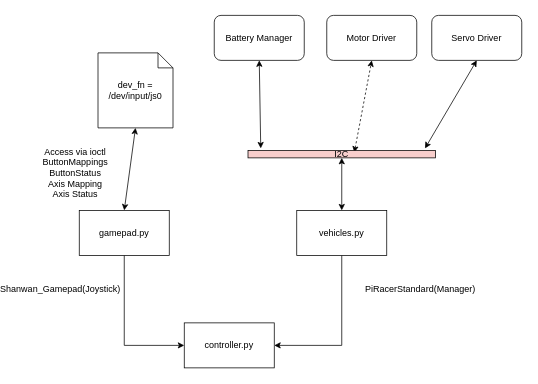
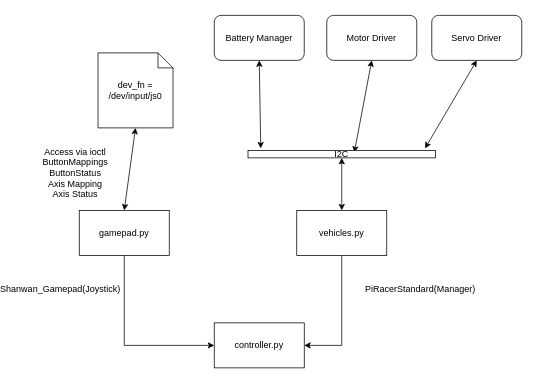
  <mxCell id="0" />
  <mxCell id="1" parent="0" />
  <mxCell id="2" style="edgeStyle=orthogonalEdgeStyle;rounded=0;orthogonalLoop=1;jettySize=auto;html=1;entryX=0;entryY=0.5;entryDx=0;entryDy=0;exitX=0.5;exitY=1;exitDx=0;exitDy=0;" parent="1" source="3" target="6" edge="1"><mxGeometry relative="1" as="geometry"><mxPoint x="160" y="390" as="targetPoint" /></mxGeometry></mxCell>
  <mxCell id="3" value="gamepad.py" style="rounded=0;whiteSpace=wrap;html=1;" parent="1" vertex="1"><mxGeometry x="100" y="280" width="120" height="60" as="geometry" /></mxCell>
  <mxCell id="4" style="rounded=0;orthogonalLoop=1;jettySize=auto;html=1;exitX=0.5;exitY=1;exitDx=0;exitDy=0;entryX=1;entryY=0.5;entryDx=0;entryDy=0;edgeStyle=orthogonalEdgeStyle;" parent="1" source="5" target="6" edge="1"><mxGeometry relative="1" as="geometry" /></mxCell>
  <mxCell id="5" value="vehicles.py" style="rounded=0;whiteSpace=wrap;html=1;" parent="1" vertex="1"><mxGeometry x="390" y="280" width="120" height="60" as="geometry" /></mxCell>
- <mxCell id="6" value="controller.py" style="rounded=0;whiteSpace=wrap;html=1;" parent="1" vertex="1"><mxGeometry x="240" y="430" width="120" height="60" as="geometry" /></mxCell>
+ <mxCell id="6" value="controller.py" style="rounded=0;whiteSpace=wrap;html=1;" parent="1" vertex="1"><mxGeometry x="280" y="430" width="120" height="60" as="geometry" /></mxCell>
  <mxCell id="7" value="dev_fn = /dev/input/js0" style="shape=note;size=20;whiteSpace=wrap;html=1;" parent="1" vertex="1"><mxGeometry x="125" y="70" width="100" height="100" as="geometry" /></mxCell>
  <mxCell id="8" value="" style="endArrow=classic;startArrow=classic;html=1;rounded=0;exitX=0.5;exitY=0;exitDx=0;exitDy=0;entryX=0.5;entryY=1;entryDx=0;entryDy=0;entryPerimeter=0;" parent="1" source="3" target="7" edge="1"><mxGeometry width="50" height="50" relative="1" as="geometry"><mxPoint x="240" y="270" as="sourcePoint" /><mxPoint x="290" y="220" as="targetPoint" /></mxGeometry></mxCell>
  <mxCell id="9" value="Access via ioctl&lt;div&gt;ButtonMappings&lt;/div&gt;&lt;div&gt;ButtonStatus&lt;/div&gt;&lt;div&gt;Axis Mapping&lt;/div&gt;&lt;div&gt;Axis Status&lt;/div&gt;" style="text;html=1;align=center;verticalAlign=middle;whiteSpace=wrap;rounded=0;" vertex="1" parent="1"><mxGeometry x="50" y="210" width="90" height="40" as="geometry" /></mxCell>
  <mxCell id="10" value="Shanwan_Gamepad(Joystick)" style="text;html=1;align=center;verticalAlign=middle;whiteSpace=wrap;rounded=0;" vertex="1" parent="1"><mxGeometry x="20" y="370" width="110" height="30" as="geometry" /></mxCell>
  <mxCell id="11" value="PiRacerStandard(Manager)" style="text;html=1;align=center;verticalAlign=middle;whiteSpace=wrap;rounded=0;" vertex="1" parent="1"><mxGeometry x="500" y="370" width="110" height="30" as="geometry" /></mxCell>
  <mxCell id="12" value="Battery Manager" style="rounded=1;whiteSpace=wrap;html=1;" vertex="1" parent="1"><mxGeometry x="280" y="20" width="120" height="60" as="geometry" /></mxCell>
  <mxCell id="13" value="Motor Driver" style="rounded=1;whiteSpace=wrap;html=1;" vertex="1" parent="1"><mxGeometry x="430" y="20" width="120" height="60" as="geometry" /></mxCell>
  <mxCell id="14" value="Servo Driver" style="rounded=1;whiteSpace=wrap;html=1;" vertex="1" parent="1"><mxGeometry x="570" y="20" width="120" height="60" as="geometry" /></mxCell>
  <mxCell id="15" value="" style="endArrow=classic;startArrow=classic;html=1;rounded=0;entryX=0.5;entryY=1;entryDx=0;entryDy=0;exitX=0.068;exitY=-0.265;exitDx=0;exitDy=0;exitPerimeter=0;" edge="1" parent="1" source="17" target="12"><mxGeometry width="50" height="50" relative="1" as="geometry"><mxPoint x="370" y="160" as="sourcePoint" /><mxPoint x="290" y="140" as="targetPoint" /></mxGeometry></mxCell>
- <mxCell id="16" value="" style="endArrow=classic;startArrow=classic;html=1;rounded=0;entryX=0.5;entryY=1;entryDx=0;entryDy=0;exitX=0.567;exitY=0.284;exitDx=0;exitDy=0;exitPerimeter=0;dashed=1;" edge="1" parent="1" source="17" target="13"><mxGeometry width="50" height="50" relative="1" as="geometry"><mxPoint x="450" y="170" as="sourcePoint" /><mxPoint x="290" y="140" as="targetPoint" /></mxGeometry></mxCell>
- <mxCell id="17" value="I2C" style="rounded=0;whiteSpace=wrap;html=1;fillColor=#f8cecc;" vertex="1" parent="1"><mxGeometry x="325" y="200" width="250" height="10" as="geometry" /></mxCell>
+ <mxCell id="16" value="" style="endArrow=classic;startArrow=classic;html=1;rounded=0;entryX=0.5;entryY=1;entryDx=0;entryDy=0;exitX=0.567;exitY=0.284;exitDx=0;exitDy=0;exitPerimeter=0;" edge="1" parent="1" source="17" target="13"><mxGeometry width="50" height="50" relative="1" as="geometry"><mxPoint x="450" y="170" as="sourcePoint" /><mxPoint x="290" y="140" as="targetPoint" /></mxGeometry></mxCell>
+ <mxCell id="17" value="I2C" style="rounded=0;whiteSpace=wrap;html=1;" vertex="1" parent="1"><mxGeometry x="325" y="200" width="250" height="10" as="geometry" /></mxCell>
  <mxCell id="18" value="" style="endArrow=classic;startArrow=classic;html=1;rounded=0;entryX=0.5;entryY=1;entryDx=0;entryDy=0;exitX=0.944;exitY=-0.265;exitDx=0;exitDy=0;exitPerimeter=0;" edge="1" parent="1" source="17" target="14"><mxGeometry width="50" height="50" relative="1" as="geometry"><mxPoint x="600" y="210" as="sourcePoint" /><mxPoint x="623" y="87" as="targetPoint" /></mxGeometry></mxCell>
  <mxCell id="19" value="" style="endArrow=classic;startArrow=classic;html=1;rounded=0;exitX=0.5;exitY=0;exitDx=0;exitDy=0;entryX=0.5;entryY=1;entryDx=0;entryDy=0;" edge="1" parent="1" source="5" target="17"><mxGeometry width="50" height="50" relative="1" as="geometry"><mxPoint x="340" y="110" as="sourcePoint" /><mxPoint x="390" y="60" as="targetPoint" /></mxGeometry></mxCell>
